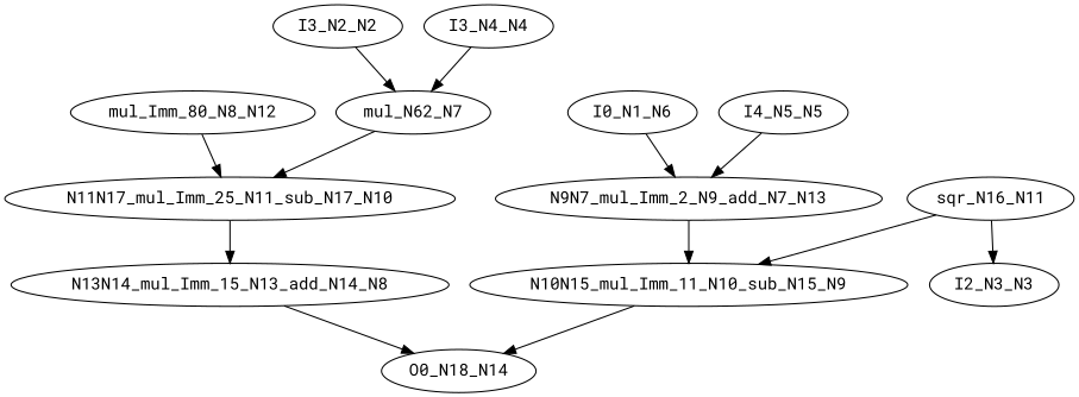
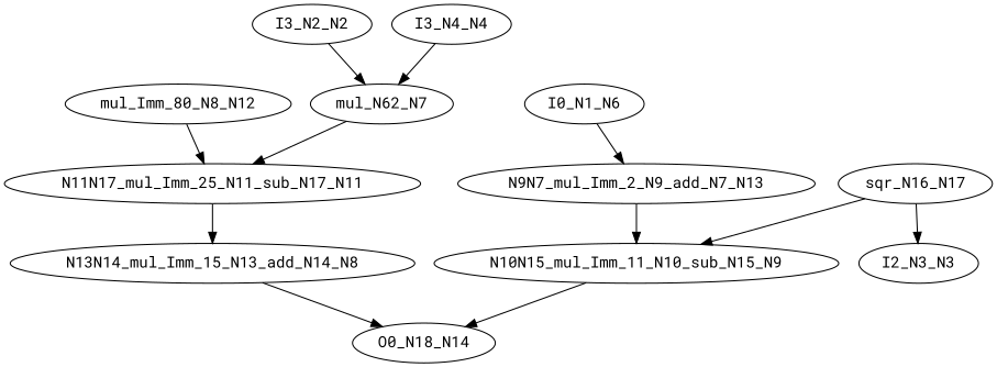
  digraph {
    fontname="Roboto Mono"
    node [color=black fontname="Roboto Mono"]
    edge [fontname="Roboto Mono"]
    n1 [label=mul_Imm_80_N8_N12]
-   n2 [label=N11N17_mul_Imm_25_N11_sub_N17_N10]
+   n2 [label=N11N17_mul_Imm_25_N11_sub_N17_N11]
    n3 [label=N13N14_mul_Imm_15_N13_add_N14_N8]
    n4 [label=N9N7_mul_Imm_2_N9_add_N7_N13]
    n5 [label=N10N15_mul_Imm_11_N10_sub_N15_N9]
    n6 [label=O0_N18_N14]
-   n7 [label=sqr_N16_N11]
+   n7 [label=sqr_N16_N17]
    n8 [label=I2_N3_N3]
    n9 [label=I0_N1_N6]
    n10 [label=I3_N2_N2]
    n11 [label=mul_N62_N7]
    n12 [label=I3_N4_N4]
-   n13 [label=I4_N5_N5]
    n1 -> n2
    n2 -> n3
    n3 -> n6
    n4 -> n5
    n5 -> n6
    n7 -> n5
    n7 -> n8
    n9 -> n4
    n10 -> n11
    n11 -> n2
    n12 -> n11
-   n13 -> n4
  }
